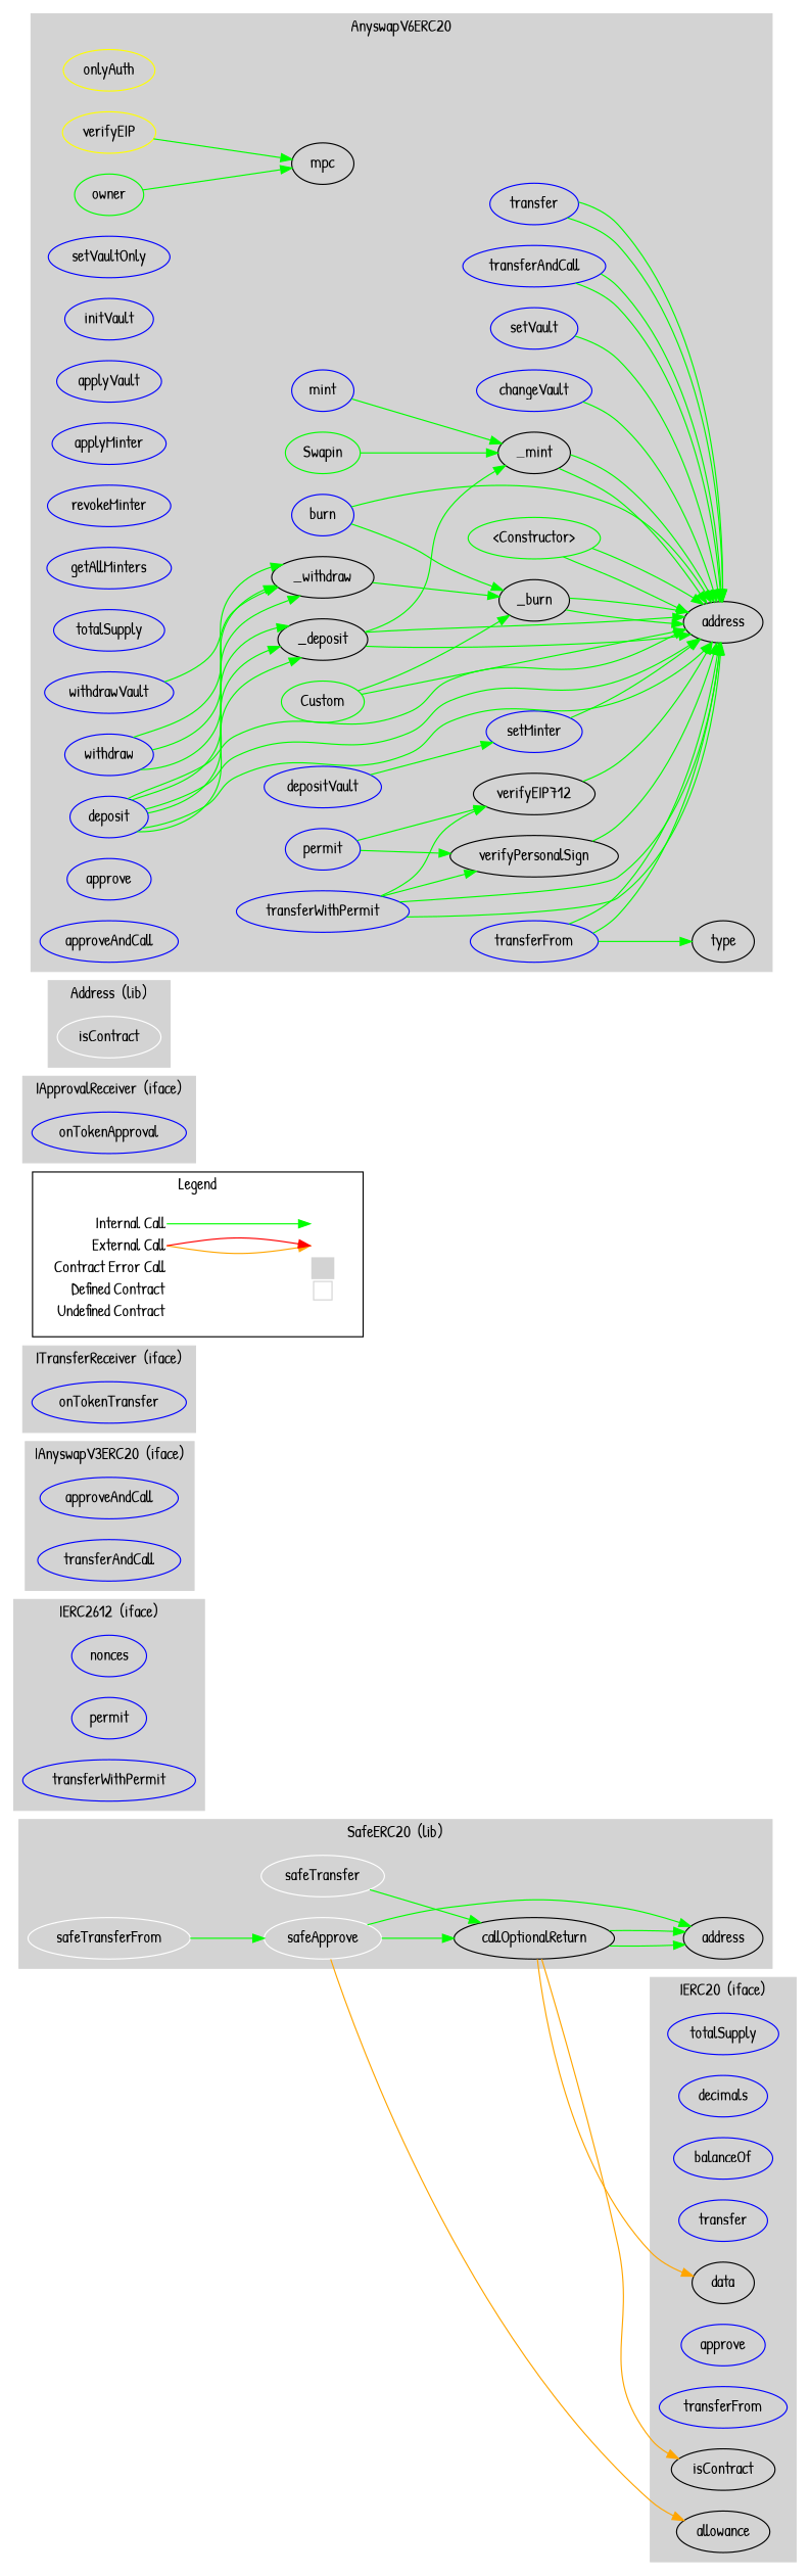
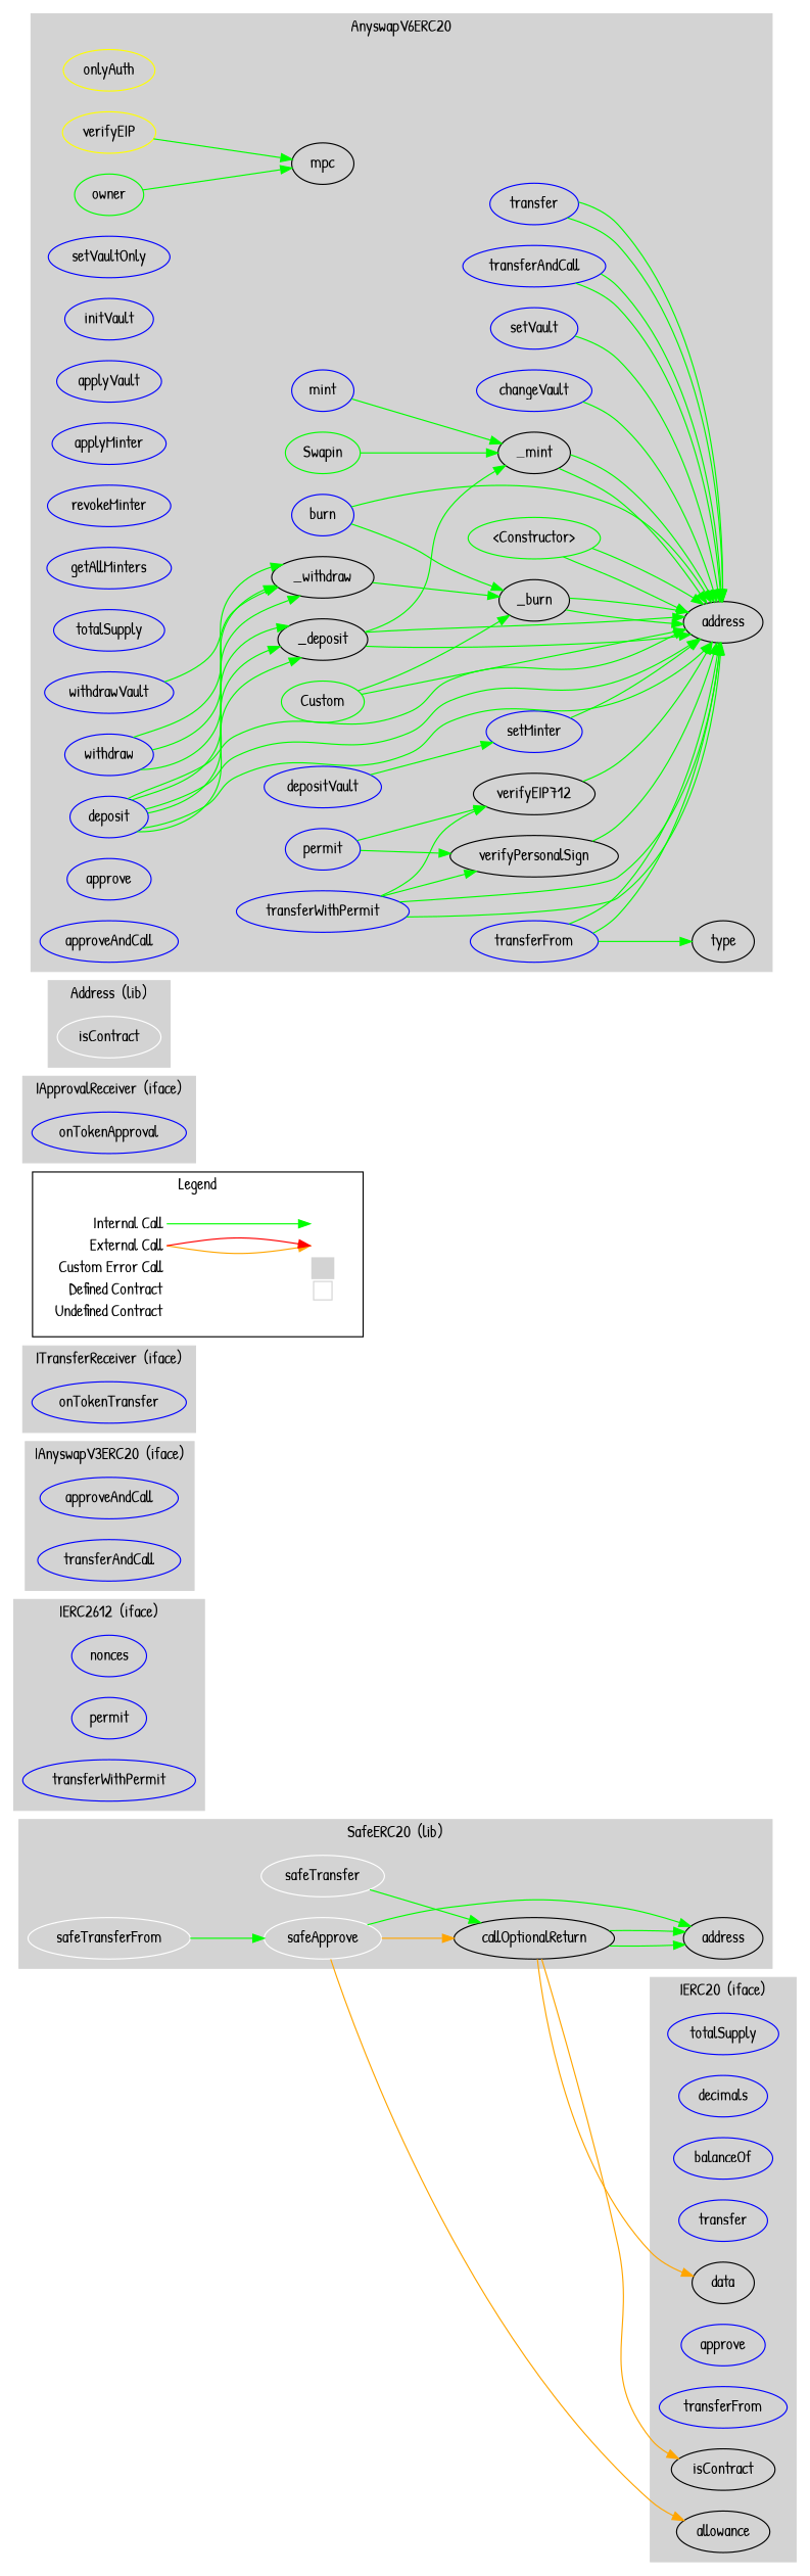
  digraph {
    compound=true
    fontname="Patrick Hand"
    rankdir=LR
    node [color=blue fontname="Patrick Hand"]
    edge [color=green fontname="Patrick Hand"]
    n1 [label=totalSupply]
    n2 [label=decimals]
    n3 [label=balanceOf]
    n4 [label=transfer]
    n5 [label=allowance color=""]
    n6 [label=approve]
    n7 [label=transferFrom]
    n8 [label=isContract color=""]
    n9 [label=data color=""]
    n10 [label=nonces]
    n11 [label=permit]
    n12 [label=transferWithPermit]
    n13 [label=approveAndCall]
    n14 [label=transferAndCall]
    n15 [label=onTokenTransfer]
-   n16 [label=<<table border="0" cellpadding="2" cellspacing="0" cellborder="0">   <tr><td align="right" port="i1">Internal Call</td></tr>   <tr><td align="right" port="i2">External Call</td></tr>   <tr><td align="right" port="i2">Contract Error Call</td></tr>   <tr><td align="right" port="i3">Defined Contract</td></tr>   <tr><td align="right" port="i4">Undefined Contract</td></tr>   </table>> shape=plaintext color=""]
+   n16 [label=<<table border="0" cellpadding="2" cellspacing="0" cellborder="0">   <tr><td align="right" port="i1">Internal Call</td></tr>   <tr><td align="right" port="i2">External Call</td></tr>   <tr><td align="right" port="i2">Custom Error Call</td></tr>   <tr><td align="right" port="i3">Defined Contract</td></tr>   <tr><td align="right" port="i4">Undefined Contract</td></tr>   </table>> shape=plaintext color=""]
    n17 [label=<<table border="0" cellpadding="2" cellspacing="0" cellborder="0">   <tr><td port="i1">&nbsp;&nbsp;&nbsp;</td></tr>   <tr><td port="i2">&nbsp;&nbsp;&nbsp;</td></tr>   <tr><td port="i3" bgcolor="lightgray">&nbsp;&nbsp;&nbsp;</td></tr>   <tr><td port="i4">     <table border="1" cellborder="0" cellspacing="0" cellpadding="7" color="lightgray">       <tr>        <td></td>       </tr>      </table>   </td></tr>   </table>> shape=plaintext color=""]
    n18 [label=onTokenApproval]
    n19 [color=white label=isContract]
    n20 [color=white label=safeTransfer]
    n21 [color=white label=safeTransferFrom]
    n22 [color=white label=safeApprove]
    n23 [label=callOptionalReturn color=""]
    n24 [label=address color=""]
    n25 [color=yellow label=onlyAuth]
    n26 [color=yellow label=verifyEIP]
    n27 [color=green label=owner]
    n28 [label=mpc color=""]
    n29 [label=setVaultOnly]
    n30 [label=initVault]
    n31 [label=setVault]
    n32 [label=applyVault]
    n33 [label=setMinter]
    n34 [label=applyMinter]
    n35 [label=revokeMinter]
    n36 [label=getAllMinters]
    n37 [label=changeVault]
    n38 [label=mint]
    n39 [label=burn]
    n40 [color=green label=Swapin]
    n41 [color=green label=Custom]
    n42 [color=green label="<Constructor>"]
    n43 [label=totalSupply]
    n44 [label=deposit]
    n45 [label=depositVault]
    n46 [label=_deposit color=""]
    n47 [label=withdraw]
    n48 [label=withdrawVault]
    n49 [label=_withdraw color=""]
    n50 [label=_mint color=""]
    n51 [label=_burn color=""]
    n52 [label=approve]
    n53 [label=approveAndCall]
    n54 [label=permit]
    n55 [label=transferWithPermit]
    n56 [label=verifyEIP712 color=""]
    n57 [label=verifyPersonalSign color=""]
    n58 [label=transfer]
    n59 [label=transferFrom]
    n60 [label=transferAndCall]
    n61 [label=address color=""]
    n62 [label=type color=""]
    subgraph cluster_1 {
      bgcolor=lightgray
      color=lightgray
      label="IERC20  (iface)"
      style=filled
      n1
      n2
      n3
      n4
      n5
      n6
      n7
      n8
      n9
    }
    subgraph cluster_2 {
      bgcolor=lightgray
      color=lightgray
      label="IERC2612  (iface)"
      style=filled
      n10
      n11
      n12
    }
    subgraph cluster_3 {
      bgcolor=lightgray
      color=lightgray
      label="IAnyswapV3ERC20  (iface)"
      style=filled
      n13
      n14
    }
    subgraph cluster_4 {
      bgcolor=lightgray
      color=lightgray
      label="ITransferReceiver  (iface)"
      style=filled
      n15
    }
    subgraph cluster_5 {
      label=Legend
      n16
      n17
    }
    subgraph cluster_6 {
      bgcolor=lightgray
      color=lightgray
      label="IApprovalReceiver  (iface)"
      style=filled
      n18
    }
    subgraph cluster_7 {
      bgcolor=lightgray
      color=lightgray
      label="Address  (lib)"
      style=filled
      n19
    }
    subgraph cluster_8 {
      bgcolor=lightgray
      color=lightgray
      label="SafeERC20  (lib)"
      style=filled
      n20
      n21
      n22
      n23
      n24
    }
    subgraph cluster_9 {
      bgcolor=lightgray
      color=lightgray
      label=AnyswapV6ERC20
      style=filled
      n25
      n26
      n27
      n28
      n29
      n30
      n31
      n32
      n33
      n34
      n35
      n36
      n37
      n38
      n39
      n40
      n41
      n42
      n43
      n44
      n45
      n46
      n47
      n48
      n49
      n50
      n51
      n52
      n53
      n54
      n55
      n56
      n57
      n58
      n59
      n60
      n61
      n62
    }
    n16 -> n17 [headport="i1:w" tailport="i1:e"]
    n16 -> n17 [color=orange headport="i2:w" tailport="i2:e"]
    n16 -> n17 [color=red headport="i2:w" tailport="i2:e"]
    n20 -> n23
    n21 -> n22
    n22 -> n5 [color=orange]
-   n22 -> n23
+   n22 -> n23 [color=orange]
    n22 -> n24
    n23 -> n8 [color=orange]
    n23 -> n9 [color=orange]
    n23 -> n24
    n23 -> n24
    n26 -> n28
    n27 -> n28
    n31 -> n61
    n33 -> n61
    n37 -> n61
    n38 -> n50
    n39 -> n51
    n39 -> n61
    n40 -> n50
    n41 -> n51
    n41 -> n61
    n42 -> n61
    n42 -> n61
    n44 -> n46
    n44 -> n46
    n44 -> n46
    n44 -> n61
    n44 -> n61
    n44 -> n61
    n45 -> n33
    n46 -> n50
    n46 -> n61
    n46 -> n61
    n47 -> n49
    n47 -> n49
    n47 -> n49
    n48 -> n49
    n49 -> n51
    n50 -> n61
    n50 -> n61
    n51 -> n61
    n51 -> n61
    n54 -> n56
    n54 -> n57
    n55 -> n56
    n55 -> n57
    n55 -> n61
    n55 -> n61
    n56 -> n61
    n57 -> n61
    n58 -> n61
    n58 -> n61
    n59 -> n61
    n59 -> n61
    n59 -> n62
    n60 -> n61
    n60 -> n61
  }
